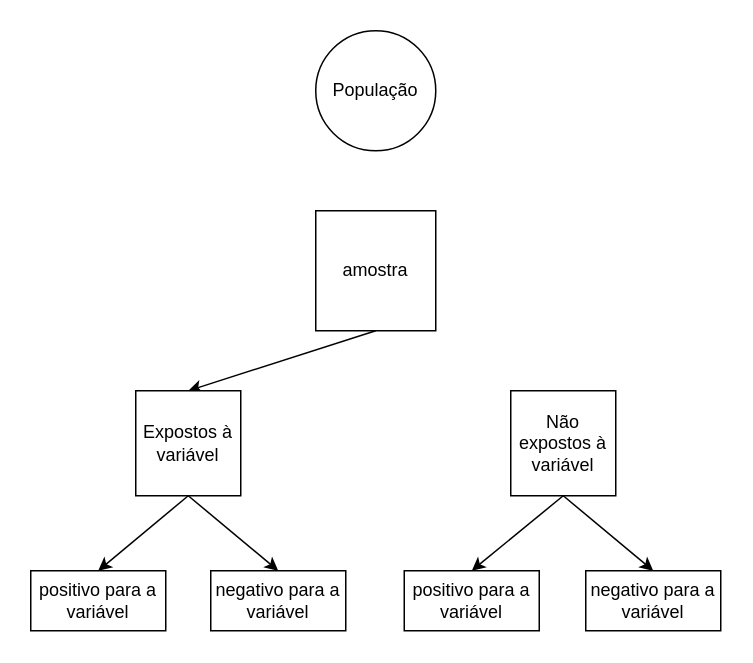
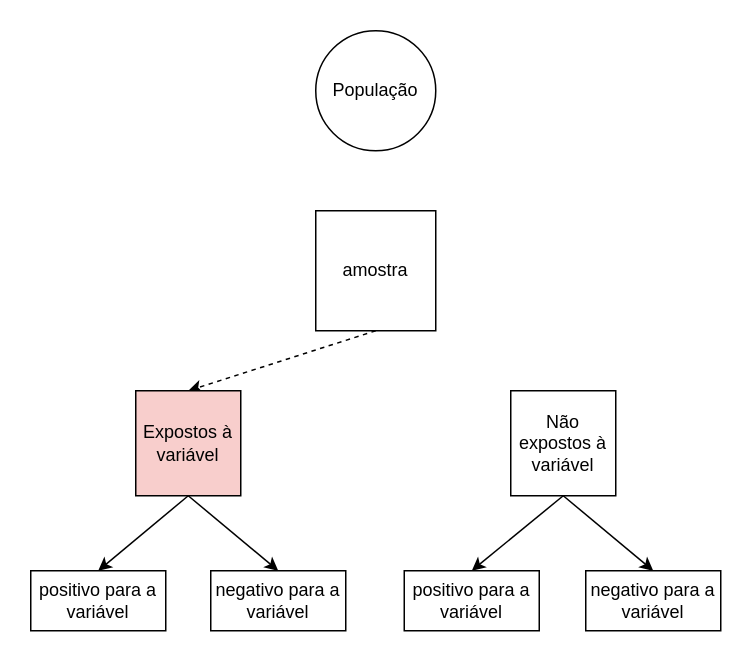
  <mxCell id="0" />
  <mxCell id="1" parent="0" />
  <mxCell id="2" value="População" style="ellipse;whiteSpace=wrap;html=1;aspect=fixed;" vertex="1" parent="1"><mxGeometry x="210" y="20" width="80" height="80" as="geometry" /></mxCell>
- <mxCell id="3" style="edgeStyle=none;html=1;entryX=0.5;entryY=0;entryDx=0;entryDy=0;exitX=0.5;exitY=1;exitDx=0;exitDy=0;" edge="1" parent="1" source="4" target="7"><mxGeometry relative="1" as="geometry" /></mxCell>
+ <mxCell id="3" style="edgeStyle=none;html=1;entryX=0.5;entryY=0;entryDx=0;entryDy=0;exitX=0.5;exitY=1;exitDx=0;exitDy=0;dashed=1;" edge="1" parent="1" source="4" target="7"><mxGeometry relative="1" as="geometry" /></mxCell>
  <mxCell id="4" value="amostra" style="whiteSpace=wrap;html=1;aspect=fixed;" vertex="1" parent="1"><mxGeometry x="210" y="140" width="80" height="80" as="geometry" /></mxCell>
  <mxCell id="5" style="edgeStyle=none;html=1;entryX=0.5;entryY=0;entryDx=0;entryDy=0;exitX=0.5;exitY=1;exitDx=0;exitDy=0;" edge="1" parent="1" source="7" target="11"><mxGeometry relative="1" as="geometry" /></mxCell>
  <mxCell id="6" style="edgeStyle=none;html=1;exitX=0.5;exitY=1;exitDx=0;exitDy=0;entryX=0.5;entryY=0;entryDx=0;entryDy=0;" edge="1" parent="1" source="7" target="12"><mxGeometry relative="1" as="geometry" /></mxCell>
- <mxCell id="7" value="Expostos à variável" style="whiteSpace=wrap;html=1;aspect=fixed;" vertex="1" parent="1"><mxGeometry x="90" y="260" width="70" height="70" as="geometry" /></mxCell>
+ <mxCell id="7" value="Expostos à variável" style="whiteSpace=wrap;html=1;aspect=fixed;fillColor=#f8cecc;" vertex="1" parent="1"><mxGeometry x="90" y="260" width="70" height="70" as="geometry" /></mxCell>
  <mxCell id="8" style="edgeStyle=none;html=1;entryX=0.5;entryY=0;entryDx=0;entryDy=0;exitX=0.5;exitY=1;exitDx=0;exitDy=0;" edge="1" parent="1" source="10" target="13"><mxGeometry relative="1" as="geometry" /></mxCell>
  <mxCell id="9" style="edgeStyle=none;html=1;exitX=0.5;exitY=1;exitDx=0;exitDy=0;entryX=0.5;entryY=0;entryDx=0;entryDy=0;" edge="1" parent="1" source="10" target="14"><mxGeometry relative="1" as="geometry" /></mxCell>
  <mxCell id="10" value="Não expostos à variável" style="whiteSpace=wrap;html=1;aspect=fixed;" vertex="1" parent="1"><mxGeometry x="340" y="260" width="70" height="70" as="geometry" /></mxCell>
  <mxCell id="11" value="negativo para a variável" style="rounded=0;whiteSpace=wrap;html=1;" vertex="1" parent="1"><mxGeometry x="140" y="380" width="90" height="40" as="geometry" /></mxCell>
  <mxCell id="12" value="positivo para a variável" style="rounded=0;whiteSpace=wrap;html=1;" vertex="1" parent="1"><mxGeometry x="20" y="380" width="90" height="40" as="geometry" /></mxCell>
  <mxCell id="13" value="negativo para a variável" style="rounded=0;whiteSpace=wrap;html=1;" vertex="1" parent="1"><mxGeometry x="390" y="380" width="90" height="40" as="geometry" /></mxCell>
  <mxCell id="14" value="positivo para a variável" style="rounded=0;whiteSpace=wrap;html=1;" vertex="1" parent="1"><mxGeometry x="269" y="380" width="90" height="40" as="geometry" /></mxCell>
